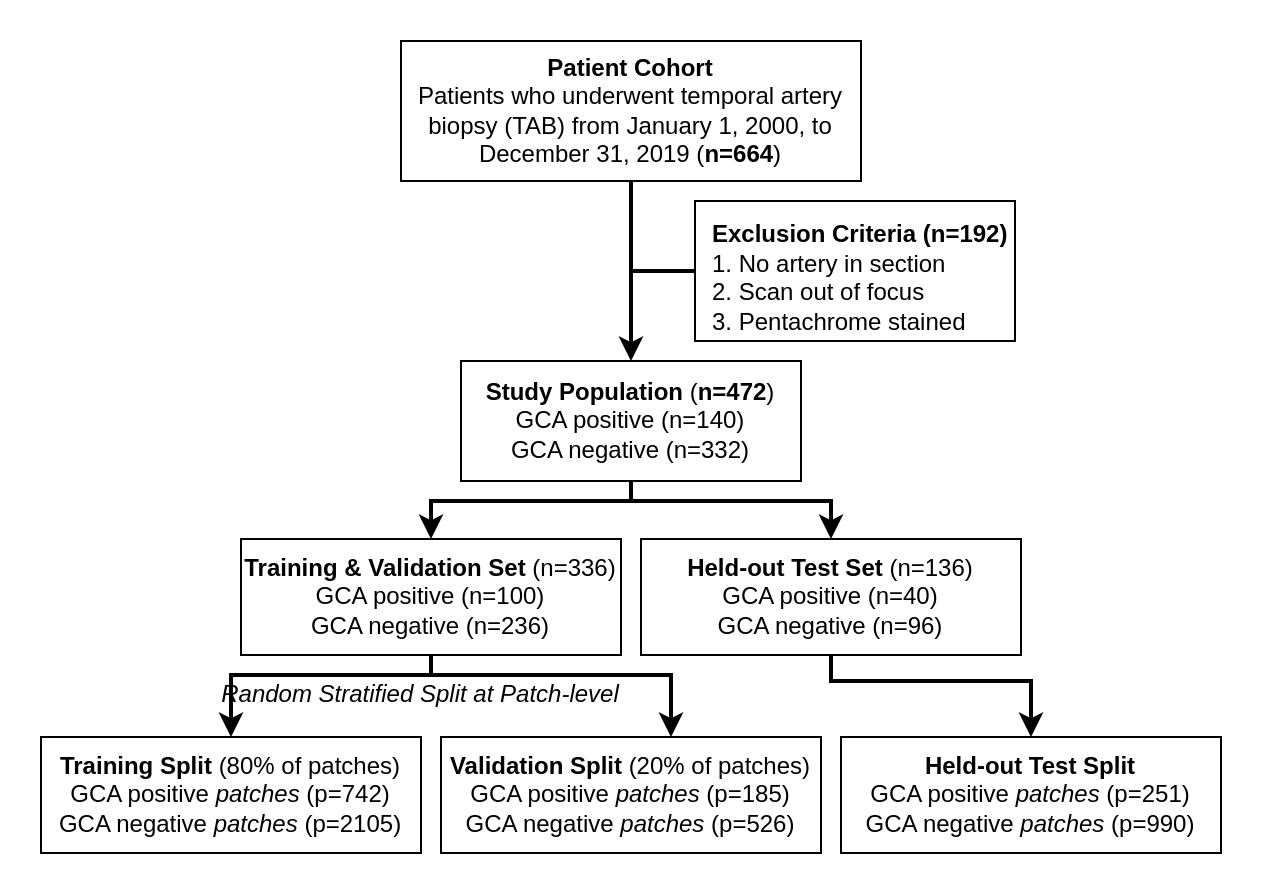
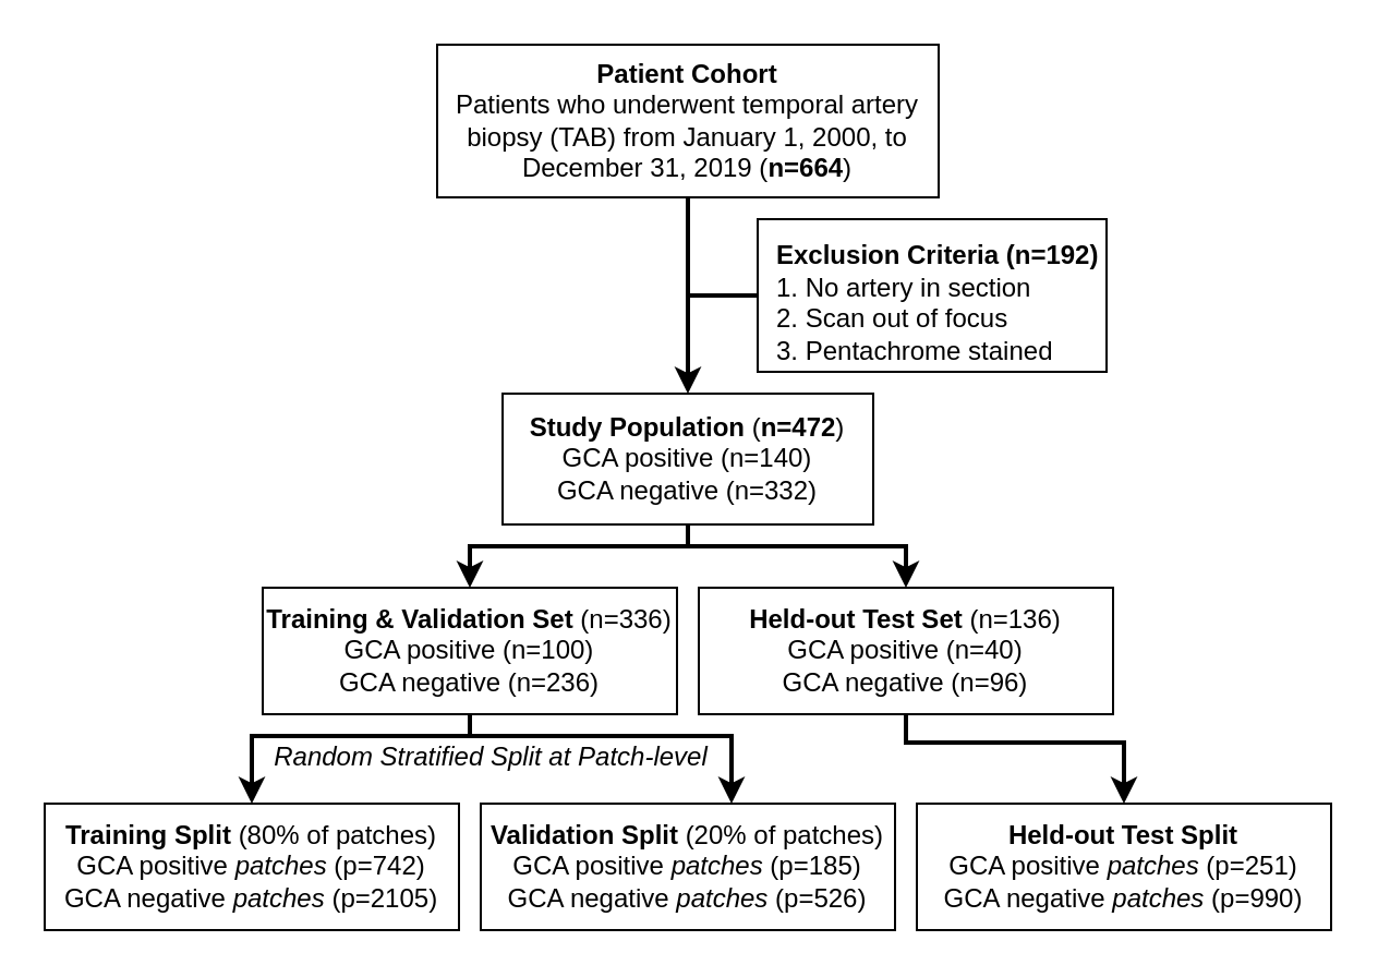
  <mxCell id="0" />
  <mxCell id="1" parent="0" />
  <mxCell id="2" style="edgeStyle=orthogonalEdgeStyle;rounded=0;orthogonalLoop=1;jettySize=auto;html=1;strokeWidth=2;" parent="1" source="4" target="8" edge="1"><mxGeometry relative="1" as="geometry" /></mxCell>
  <mxCell id="3" style="edgeStyle=orthogonalEdgeStyle;rounded=0;orthogonalLoop=1;jettySize=auto;html=1;exitX=0.5;exitY=1;exitDx=0;exitDy=0;entryX=0;entryY=0.5;entryDx=0;entryDy=0;strokeWidth=2;endArrow=none;endFill=0;" parent="1" source="4" target="5" edge="1"><mxGeometry relative="1" as="geometry" /></mxCell>
  <mxCell id="4" value="&lt;b&gt;Patient Cohort&lt;/b&gt;&lt;br&gt;&lt;div&gt;Patients who underwent temporal artery biopsy (TAB) from January 1, 2000, to December 31, 2019 (&lt;b&gt;n=664&lt;/b&gt;)&lt;br&gt;&lt;/div&gt;" style="rounded=0;whiteSpace=wrap;html=1;" parent="1" vertex="1"><mxGeometry x="200" y="20" width="230" height="70" as="geometry" /></mxCell>
  <mxCell id="5" value="&lt;div align=&quot;left&quot;&gt;&lt;br&gt;&lt;/div&gt;&lt;div align=&quot;left&quot;&gt;&lt;b&gt;Exclusion Criteria (n=192)&lt;/b&gt;&lt;br&gt;&lt;/div&gt;&lt;div align=&quot;left&quot;&gt;1. No artery in section&lt;br&gt;&lt;/div&gt;&lt;div align=&quot;left&quot;&gt;2. Scan out of focus&lt;br&gt;&lt;/div&gt;&lt;div align=&quot;left&quot;&gt;3. Pentachrome stained&lt;/div&gt;" style="rounded=0;whiteSpace=wrap;html=1;align=left;verticalAlign=bottom;spacingLeft=7;" parent="1" vertex="1"><mxGeometry x="347" y="100" width="160" height="70" as="geometry" /></mxCell>
  <mxCell id="6" style="edgeStyle=orthogonalEdgeStyle;rounded=0;orthogonalLoop=1;jettySize=auto;html=1;exitX=0.5;exitY=1;exitDx=0;exitDy=0;entryX=0.5;entryY=0;entryDx=0;entryDy=0;strokeWidth=2;" parent="1" source="8" target="13" edge="1"><mxGeometry relative="1" as="geometry"><Array as="points"><mxPoint x="315" y="250" /><mxPoint x="415" y="250" /></Array></mxGeometry></mxCell>
  <mxCell id="7" style="edgeStyle=orthogonalEdgeStyle;rounded=0;orthogonalLoop=1;jettySize=auto;html=1;exitX=0.5;exitY=1;exitDx=0;exitDy=0;strokeWidth=2;" parent="1" source="8" target="11" edge="1"><mxGeometry relative="1" as="geometry"><Array as="points"><mxPoint x="315" y="250" /><mxPoint x="215" y="250" /></Array></mxGeometry></mxCell>
  <mxCell id="8" value="&lt;b&gt;Study Population &lt;/b&gt;(&lt;b&gt;n=472&lt;/b&gt;)&lt;div&gt;GCA positive (n=140)&lt;br&gt;&lt;/div&gt;&lt;div&gt;GCA negative (n=332)&lt;br&gt;&lt;/div&gt;" style="rounded=0;whiteSpace=wrap;html=1;" parent="1" vertex="1"><mxGeometry x="230" y="180" width="170" height="60" as="geometry" /></mxCell>
  <mxCell id="9" style="edgeStyle=orthogonalEdgeStyle;rounded=0;orthogonalLoop=1;jettySize=auto;html=1;exitX=0.5;exitY=1;exitDx=0;exitDy=0;fontStyle=0;strokeWidth=2;entryX=0.5;entryY=0;entryDx=0;entryDy=0;" parent="1" source="11" target="14" edge="1"><mxGeometry relative="1" as="geometry"><Array as="points"><mxPoint x="215" y="337" /><mxPoint x="115" y="337" /></Array></mxGeometry></mxCell>
  <mxCell id="10" value="" style="edgeStyle=orthogonalEdgeStyle;rounded=0;orthogonalLoop=1;jettySize=auto;html=1;exitX=0.5;exitY=1;exitDx=0;exitDy=0;fontSize=12;fontStyle=0;strokeWidth=2;" parent="1" source="11" target="15" edge="1"><mxGeometry relative="1" as="geometry"><Array as="points"><mxPoint x="215" y="337" /><mxPoint x="335" y="337" /></Array></mxGeometry></mxCell>
  <mxCell id="11" value="&lt;b&gt;Training &amp;amp; Validation Set &lt;/b&gt;(n=336)&lt;div&gt;GCA positive (n=100)&lt;br&gt;&lt;/div&gt;GCA negative (n=236)" style="rounded=0;whiteSpace=wrap;html=1;" parent="1" vertex="1"><mxGeometry x="120" y="269" width="190" height="58" as="geometry" /></mxCell>
  <mxCell id="12" style="edgeStyle=orthogonalEdgeStyle;rounded=0;orthogonalLoop=1;jettySize=auto;html=1;entryX=0.5;entryY=0;entryDx=0;entryDy=0;strokeWidth=2;" parent="1" source="13" target="17" edge="1"><mxGeometry relative="1" as="geometry"><Array as="points"><mxPoint x="415" y="340" /><mxPoint x="515" y="340" /></Array></mxGeometry></mxCell>
  <mxCell id="13" value="&lt;div&gt;&lt;b&gt;Held-out Test Set &lt;/b&gt;(n=136)&lt;div&gt;GCA positive (n=40)&lt;br&gt;&lt;/div&gt;GCA negative (n=96)&lt;/div&gt;" style="rounded=0;whiteSpace=wrap;html=1;" parent="1" vertex="1"><mxGeometry x="320" y="269" width="190" height="58" as="geometry" /></mxCell>
  <mxCell id="14" value="&lt;b&gt;Training Split &lt;/b&gt;(80% of patches)&lt;br&gt;&lt;b&gt;&lt;/b&gt;&lt;div&gt;GCA positive &lt;i&gt;patches&lt;/i&gt; (p=742)&lt;br&gt;&lt;/div&gt;GCA negative &lt;i&gt;patches&lt;/i&gt; (p=2105)" style="rounded=0;whiteSpace=wrap;html=1;" parent="1" vertex="1"><mxGeometry x="20" y="368" width="190" height="58" as="geometry" /></mxCell>
  <mxCell id="15" value="&lt;b&gt;Validation Split &lt;/b&gt;(20% of patches)&lt;b&gt;&lt;br&gt;&lt;/b&gt;&lt;div&gt;GCA positive &lt;i&gt;patches&lt;/i&gt; (p=185)&lt;br&gt;&lt;/div&gt;GCA negative &lt;i&gt;patches&lt;/i&gt; (p=526)" style="rounded=0;whiteSpace=wrap;html=1;" parent="1" vertex="1"><mxGeometry x="220" y="368" width="190" height="58" as="geometry" /></mxCell>
- <mxCell id="16" value="&lt;i&gt;Random Stratified Split at Patch-level&lt;/i&gt;" style="text;html=1;strokeColor=none;fillColor=none;align=center;verticalAlign=middle;whiteSpace=wrap;rounded=0;fontSize=12;" parent="1" vertex="1"><mxGeometry x="105" y="337" width="210" height="20" as="geometry" /></mxCell>
+ <mxCell id="16" value="&lt;i&gt;Random Stratified Split at Patch-level&lt;/i&gt;" style="text;html=1;strokeColor=none;fillColor=none;align=center;verticalAlign=middle;whiteSpace=wrap;rounded=0;fontSize=12;" parent="1" vertex="1"><mxGeometry x="120" y="337" width="210" height="20" as="geometry" /></mxCell>
  <mxCell id="17" value="&lt;b&gt;Held-out Test Split&lt;/b&gt;&lt;b&gt;&lt;br&gt;&lt;/b&gt;&lt;div&gt;GCA positive &lt;i&gt;patches&lt;/i&gt; (p=251)&lt;br&gt;&lt;/div&gt;GCA negative &lt;i&gt;patches&lt;/i&gt; (p=990)" style="rounded=0;whiteSpace=wrap;html=1;" parent="1" vertex="1"><mxGeometry x="420" y="368" width="190" height="58" as="geometry" /></mxCell>
